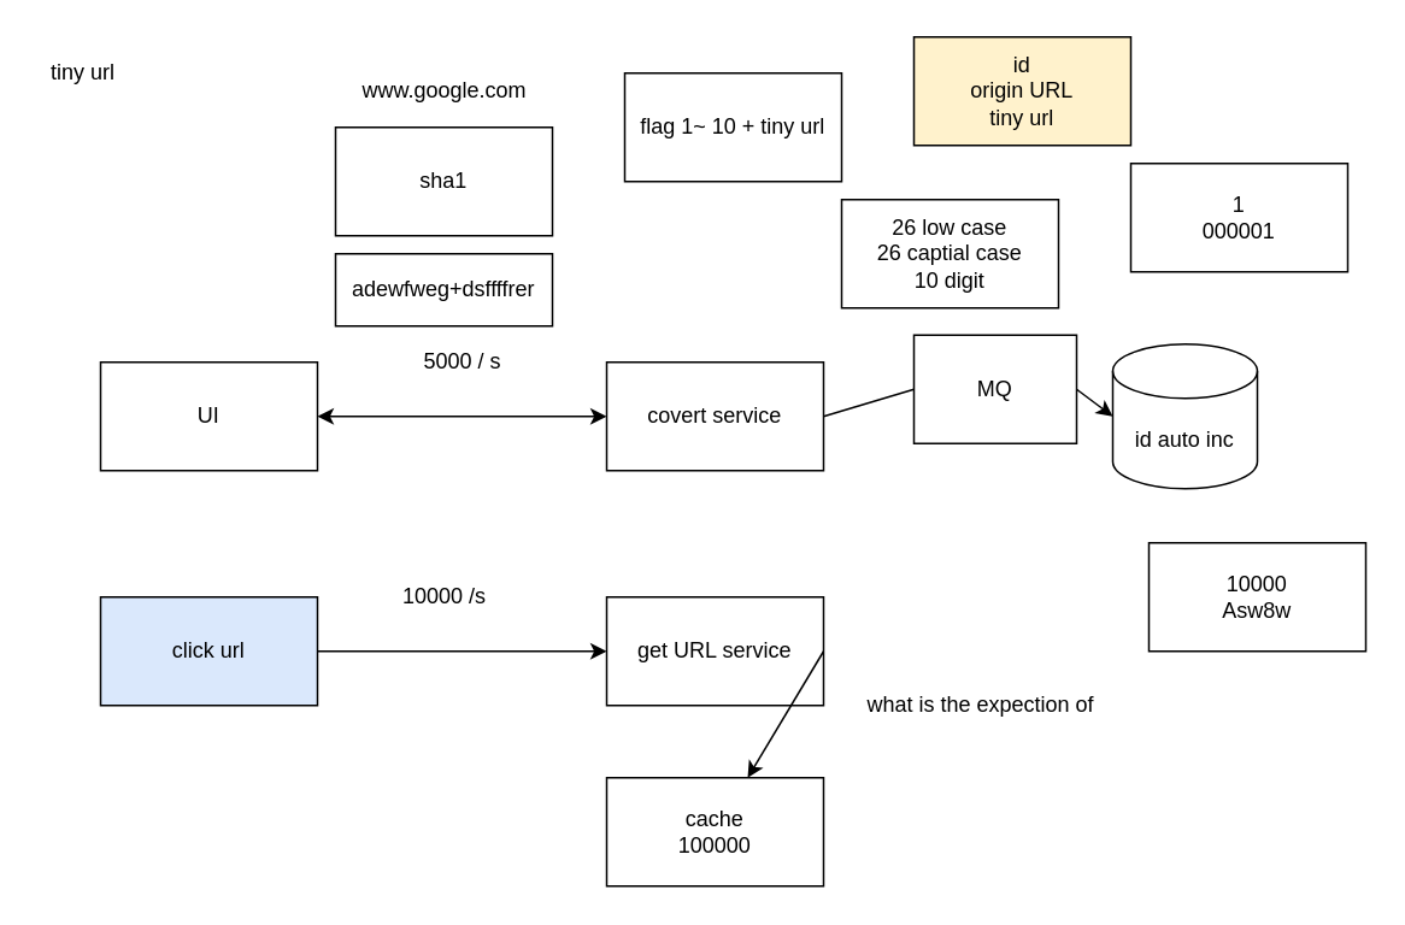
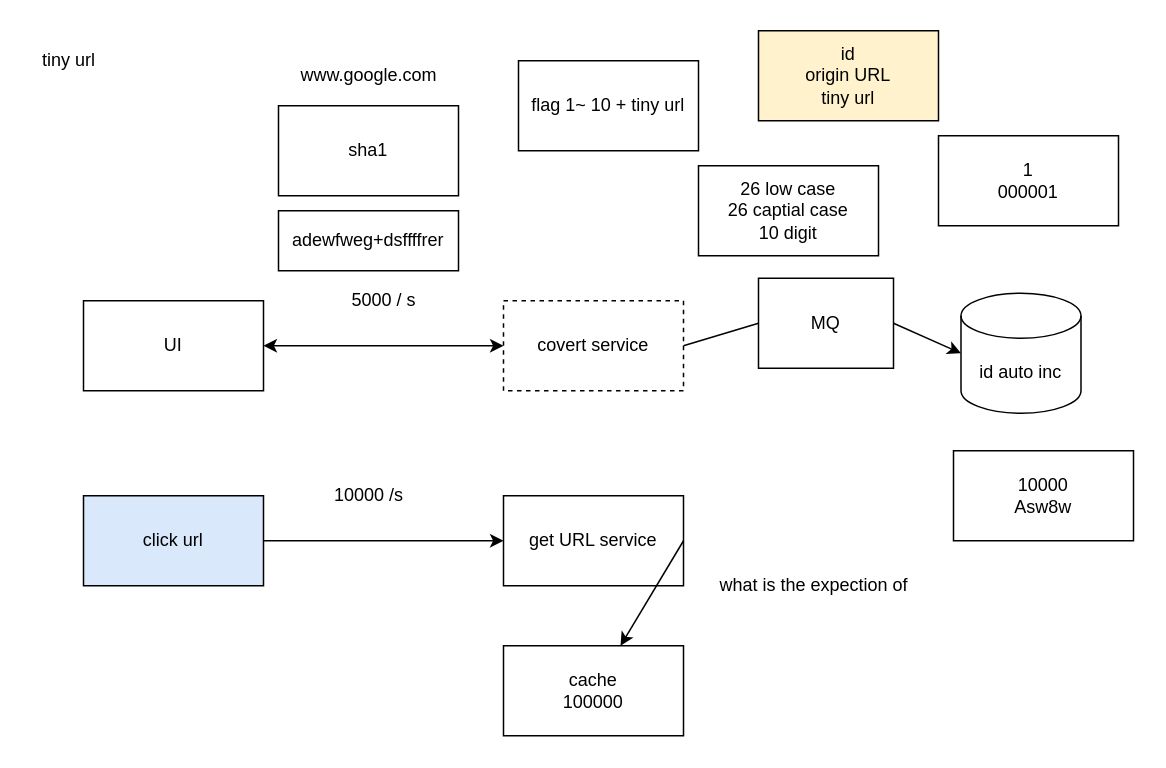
  <mxCell id="0" />
  <mxCell id="1" parent="0" />
  <mxCell id="2" value="tiny url" style="text;html=1;align=center;verticalAlign=middle;resizable=0;points=[];autosize=1;strokeColor=none;fillColor=none;" vertex="1" parent="1"><mxGeometry x="20" y="30" width="50" height="20" as="geometry" /></mxCell>
  <mxCell id="3" value="UI" style="rounded=0;whiteSpace=wrap;html=1;" vertex="1" parent="1"><mxGeometry x="55" y="200" width="120" height="60" as="geometry" /></mxCell>
- <mxCell id="4" value="covert service" style="rounded=0;whiteSpace=wrap;html=1;" vertex="1" parent="1"><mxGeometry x="335" y="200" width="120" height="60" as="geometry" /></mxCell>
+ <mxCell id="4" value="covert service" style="rounded=0;whiteSpace=wrap;html=1;dashed=1;" vertex="1" parent="1"><mxGeometry x="335" y="200" width="120" height="60" as="geometry" /></mxCell>
  <mxCell id="5" value="" style="endArrow=classic;startArrow=classic;html=1;rounded=0;entryX=0;entryY=0.5;entryDx=0;entryDy=0;" edge="1" parent="1" source="3" target="4"><mxGeometry width="50" height="50" relative="1" as="geometry"><mxPoint x="345" y="290" as="sourcePoint" /><mxPoint x="395" y="240" as="targetPoint" /></mxGeometry></mxCell>
- <mxCell id="6" value="id auto inc" style="shape=cylinder3;whiteSpace=wrap;html=1;boundedLbl=1;backgroundOutline=1;size=15;" vertex="1" parent="1"><mxGeometry x="615" y="190" width="80" height="80" as="geometry" /></mxCell>
+ <mxCell id="6" value="id auto inc" style="shape=cylinder3;whiteSpace=wrap;html=1;boundedLbl=1;backgroundOutline=1;size=15;" vertex="1" parent="1"><mxGeometry x="640" y="195" width="80" height="80" as="geometry" /></mxCell>
  <mxCell id="7" value="id&lt;br&gt;origin URL&lt;br&gt;tiny url" style="rounded=0;whiteSpace=wrap;html=1;fillColor=#fff2cc;" vertex="1" parent="1"><mxGeometry x="505" y="20" width="120" height="60" as="geometry" /></mxCell>
  <mxCell id="8" value="" style="endArrow=classic;html=1;rounded=0;entryX=0;entryY=0.5;entryDx=0;entryDy=0;entryPerimeter=0;exitX=1;exitY=0.5;exitDx=0;exitDy=0;startArrow=none;" edge="1" parent="1" source="23" target="6"><mxGeometry width="50" height="50" relative="1" as="geometry"><mxPoint x="345" y="270" as="sourcePoint" /><mxPoint x="395" y="220" as="targetPoint" /></mxGeometry></mxCell>
  <mxCell id="9" value="click url" style="rounded=0;whiteSpace=wrap;html=1;fillColor=#dae8fc;" vertex="1" parent="1"><mxGeometry x="55" y="330" width="120" height="60" as="geometry" /></mxCell>
  <mxCell id="10" value="get URL service" style="rounded=0;whiteSpace=wrap;html=1;" vertex="1" parent="1"><mxGeometry x="335" y="330" width="120" height="60" as="geometry" /></mxCell>
  <mxCell id="11" value="" style="endArrow=classic;html=1;rounded=0;exitX=1;exitY=0.5;exitDx=0;exitDy=0;" edge="1" parent="1" source="10" target="22"><mxGeometry width="50" height="50" relative="1" as="geometry"><mxPoint x="345" y="300" as="sourcePoint" /><mxPoint x="395" y="250" as="targetPoint" /></mxGeometry></mxCell>
  <mxCell id="12" value="" style="endArrow=classic;html=1;rounded=0;exitX=1;exitY=0.5;exitDx=0;exitDy=0;entryX=0;entryY=0.5;entryDx=0;entryDy=0;" edge="1" parent="1" source="9" target="10"><mxGeometry width="50" height="50" relative="1" as="geometry"><mxPoint x="345" y="300" as="sourcePoint" /><mxPoint x="395" y="250" as="targetPoint" /></mxGeometry></mxCell>
  <mxCell id="13" value="5000 / s" style="text;html=1;align=center;verticalAlign=middle;resizable=0;points=[];autosize=1;strokeColor=none;fillColor=none;" vertex="1" parent="1"><mxGeometry x="225" y="190" width="60" height="20" as="geometry" /></mxCell>
  <mxCell id="14" value="10000 /s" style="text;html=1;align=center;verticalAlign=middle;resizable=0;points=[];autosize=1;strokeColor=none;fillColor=none;" vertex="1" parent="1"><mxGeometry x="215" y="320" width="60" height="20" as="geometry" /></mxCell>
  <mxCell id="15" value="flag 1~ 10 + tiny url" style="rounded=0;whiteSpace=wrap;html=1;" vertex="1" parent="1"><mxGeometry x="345" y="40" width="120" height="60" as="geometry" /></mxCell>
  <mxCell id="16" value="www.google.com" style="text;html=1;align=center;verticalAlign=middle;resizable=0;points=[];autosize=1;strokeColor=none;fillColor=none;" vertex="1" parent="1"><mxGeometry x="190" y="40" width="110" height="20" as="geometry" /></mxCell>
  <mxCell id="17" value="sha1" style="rounded=0;whiteSpace=wrap;html=1;" vertex="1" parent="1"><mxGeometry x="185" y="70" width="120" height="60" as="geometry" /></mxCell>
  <mxCell id="18" value="adewfweg+dsffffrer" style="rounded=0;whiteSpace=wrap;html=1;" vertex="1" parent="1"><mxGeometry x="185" y="140" width="120" height="40" as="geometry" /></mxCell>
  <mxCell id="19" value="26 low case&lt;br&gt;26 captial case&lt;br&gt;10 digit" style="rounded=0;whiteSpace=wrap;html=1;" vertex="1" parent="1"><mxGeometry x="465" y="110" width="120" height="60" as="geometry" /></mxCell>
  <mxCell id="20" value="1&lt;br&gt;000001" style="rounded=0;whiteSpace=wrap;html=1;" vertex="1" parent="1"><mxGeometry x="625" y="90" width="120" height="60" as="geometry" /></mxCell>
  <mxCell id="21" value="10000&lt;br&gt;Asw8w" style="rounded=0;whiteSpace=wrap;html=1;" vertex="1" parent="1"><mxGeometry x="635" y="300" width="120" height="60" as="geometry" /></mxCell>
  <mxCell id="22" value="cache&lt;br&gt;100000" style="rounded=0;whiteSpace=wrap;html=1;" vertex="1" parent="1"><mxGeometry x="335" y="430" width="120" height="60" as="geometry" /></mxCell>
  <mxCell id="23" value="MQ" style="rounded=0;whiteSpace=wrap;html=1;" vertex="1" parent="1"><mxGeometry x="505" y="185" width="90" height="60" as="geometry" /></mxCell>
  <mxCell id="24" value="" style="endArrow=none;html=1;rounded=0;entryX=0;entryY=0.5;entryDx=0;entryDy=0;entryPerimeter=0;exitX=1;exitY=0.5;exitDx=0;exitDy=0;" edge="1" parent="1" source="4" target="23"><mxGeometry width="50" height="50" relative="1" as="geometry"><mxPoint x="455" y="230" as="sourcePoint" /><mxPoint x="615" y="230" as="targetPoint" /></mxGeometry></mxCell>
  <mxCell id="25" value="what is the expection of&amp;nbsp;&amp;nbsp;" style="text;html=1;align=center;verticalAlign=middle;resizable=0;points=[];autosize=1;strokeColor=none;fillColor=none;" vertex="1" parent="1"><mxGeometry x="470" y="380" width="150" height="20" as="geometry" /></mxCell>
